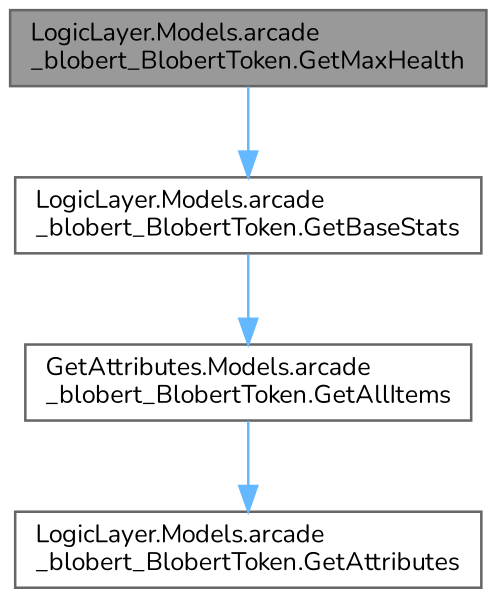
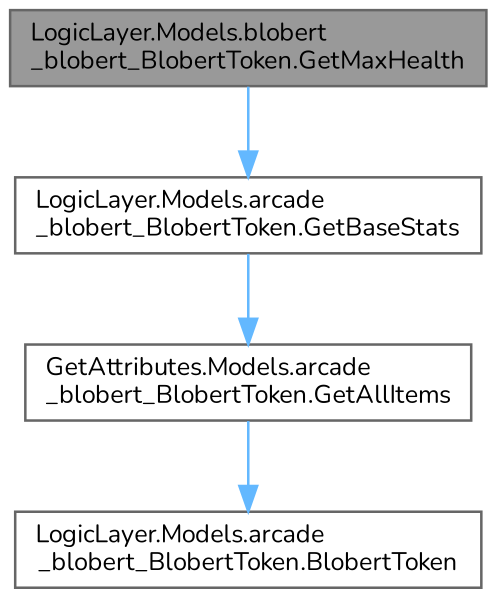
  digraph {
    fontname=Nunito
    rankdir=TB
    node [color=grey40 fillcolor=white fontname=Nunito fontsize=10 shape=box style=filled]
    edge [color=steelblue1 fontname=Nunito fontsize=10 labelfontname=Helvetica labelfontsize=10 style=solid]
-   n1 [color=gray40 fillcolor=grey60 fontcolor=black height=0.2 label="LogicLayer.Models.arcade\l_blobert_BlobertToken.GetMaxHealth" width=0.4]
+   n1 [color=gray40 fillcolor=grey60 fontcolor=black height=0.2 label="LogicLayer.Models.blobert\l_blobert_BlobertToken.GetMaxHealth" width=0.4]
    n2 [height=0.2 label="LogicLayer.Models.arcade\l_blobert_BlobertToken.GetBaseStats" width=0.4]
    n3 [height=0.2 label="GetAttributes.Models.arcade\l_blobert_BlobertToken.GetAllItems" width=0.4]
-   n4 [height=0.2 label="LogicLayer.Models.arcade\l_blobert_BlobertToken.GetAttributes" width=0.4]
+   n4 [height=0.2 label="LogicLayer.Models.arcade\l_blobert_BlobertToken.BlobertToken" width=0.4]
    n1 -> n2
    n2 -> n3
    n3 -> n4
  }
